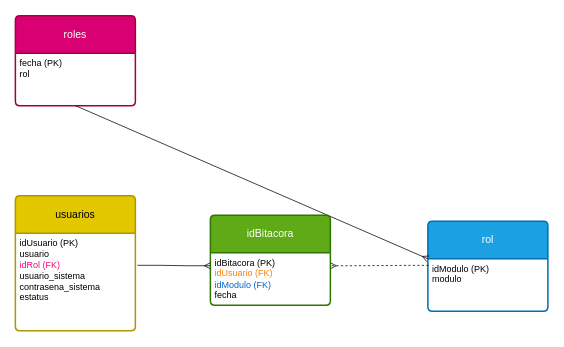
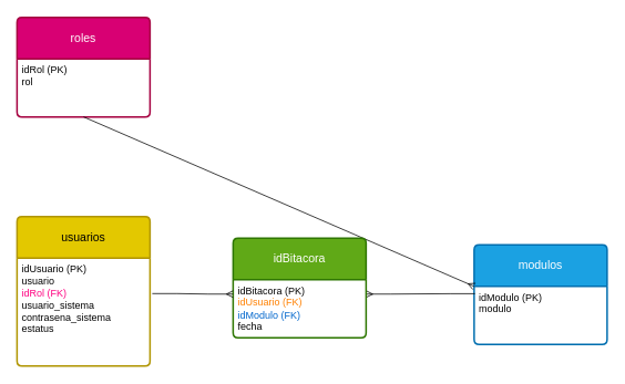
  <mxCell id="0" />
  <mxCell id="1" parent="0" />
  <mxCell id="2" value="roles" style="swimlane;childLayout=stackLayout;horizontal=1;startSize=50;horizontalStack=0;rounded=1;fontSize=14;fontStyle=0;strokeWidth=2;resizeParent=0;resizeLast=1;shadow=0;dashed=0;align=center;arcSize=4;whiteSpace=wrap;html=1;fillColor=#d80073;fontColor=#ffffff;strokeColor=#A50040;" parent="1" vertex="1"><mxGeometry x="20" y="20" width="160" height="120" as="geometry" /></mxCell>
- <mxCell id="3" value="&lt;div&gt;fecha (PK)&lt;/div&gt;&lt;div&gt;rol&lt;/div&gt;" style="align=left;strokeColor=none;fillColor=none;spacingLeft=4;fontSize=12;verticalAlign=top;resizable=0;rotatable=0;part=1;html=1;" parent="2" vertex="1"><mxGeometry y="50" width="160" height="70" as="geometry" /></mxCell>
+ <mxCell id="3" value="&lt;div&gt;idRol (PK)&lt;/div&gt;&lt;div&gt;rol&lt;/div&gt;" style="align=left;strokeColor=none;fillColor=none;spacingLeft=4;fontSize=12;verticalAlign=top;resizable=0;rotatable=0;part=1;html=1;" parent="2" vertex="1"><mxGeometry y="50" width="160" height="70" as="geometry" /></mxCell>
  <mxCell id="4" value="usuarios" style="swimlane;childLayout=stackLayout;horizontal=1;startSize=50;horizontalStack=0;rounded=1;fontSize=14;fontStyle=0;strokeWidth=2;resizeParent=0;resizeLast=1;shadow=0;dashed=0;align=center;arcSize=4;whiteSpace=wrap;html=1;fillColor=#e3c800;fontColor=#000000;strokeColor=#B09500;" parent="1" vertex="1"><mxGeometry x="20" y="260" width="160" height="180" as="geometry" /></mxCell>
  <mxCell id="5" value="&lt;div&gt;idUsuario (PK)&lt;/div&gt;&lt;div&gt;usuario&lt;/div&gt;&lt;div&gt;&lt;font color=&quot;#ff0080&quot;&gt;idRol (FK)&lt;/font&gt;&lt;/div&gt;&lt;div&gt;usuario_sistema&lt;/div&gt;&lt;div&gt;contrasena_sistema&lt;/div&gt;&lt;div&gt;estatus&lt;/div&gt;" style="align=left;strokeColor=none;fillColor=none;spacingLeft=4;fontSize=12;verticalAlign=top;resizable=0;rotatable=0;part=1;html=1;" parent="4" vertex="1"><mxGeometry y="50" width="160" height="130" as="geometry" /></mxCell>
- <mxCell id="6" value="rol" style="swimlane;childLayout=stackLayout;horizontal=1;startSize=50;horizontalStack=0;rounded=1;fontSize=14;fontStyle=0;strokeWidth=2;resizeParent=0;resizeLast=1;shadow=0;dashed=0;align=center;arcSize=4;whiteSpace=wrap;html=1;fillColor=#1ba1e2;strokeColor=#006EAF;fontColor=#ffffff;" parent="1" vertex="1"><mxGeometry x="570" y="294" width="160" height="120" as="geometry" /></mxCell>
+ <mxCell id="6" value="modulos" style="swimlane;childLayout=stackLayout;horizontal=1;startSize=50;horizontalStack=0;rounded=1;fontSize=14;fontStyle=0;strokeWidth=2;resizeParent=0;resizeLast=1;shadow=0;dashed=0;align=center;arcSize=4;whiteSpace=wrap;html=1;fillColor=#1ba1e2;strokeColor=#006EAF;fontColor=#ffffff;" parent="1" vertex="1"><mxGeometry x="570" y="294" width="160" height="120" as="geometry" /></mxCell>
  <mxCell id="7" value="idModulo (PK)&lt;div&gt;modulo&lt;/div&gt;&lt;div&gt;&lt;br&gt;&lt;/div&gt;" style="align=left;strokeColor=none;fillColor=none;spacingLeft=4;fontSize=12;verticalAlign=top;resizable=0;rotatable=0;part=1;html=1;" parent="6" vertex="1"><mxGeometry y="50" width="160" height="70" as="geometry" /></mxCell>
- <mxCell id="8" value="" style="edgeStyle=entityRelationEdgeStyle;fontSize=12;html=1;endArrow=ERmany;rounded=0;exitX=0.006;exitY=0.129;exitDx=0;exitDy=0;exitPerimeter=0;entryX=1;entryY=0.25;entryDx=0;entryDy=0;dashed=1;" parent="1" source="7" target="11" edge="1"><mxGeometry width="100" height="100" relative="1" as="geometry"><mxPoint x="80" y="480" as="sourcePoint" /><mxPoint x="300" y="260" as="targetPoint" /></mxGeometry></mxCell>
+ <mxCell id="8" value="" style="edgeStyle=entityRelationEdgeStyle;fontSize=12;html=1;endArrow=ERmany;rounded=0;exitX=0.006;exitY=0.129;exitDx=0;exitDy=0;exitPerimeter=0;entryX=1;entryY=0.25;entryDx=0;entryDy=0;" parent="1" source="7" target="11" edge="1"><mxGeometry width="100" height="100" relative="1" as="geometry"><mxPoint x="80" y="480" as="sourcePoint" /><mxPoint x="300" y="260" as="targetPoint" /></mxGeometry></mxCell>
  <mxCell id="9" value="" style="fontSize=12;html=1;endArrow=ERmany;rounded=0;exitX=0.5;exitY=1;exitDx=0;exitDy=0;" parent="1" source="3" target="7" edge="1"><mxGeometry width="100" height="100" relative="1" as="geometry"><mxPoint x="190" y="370" as="sourcePoint" /><mxPoint x="90" y="470" as="targetPoint" /></mxGeometry></mxCell>
  <mxCell id="10" value="idBitacora" style="swimlane;childLayout=stackLayout;horizontal=1;startSize=50;horizontalStack=0;rounded=1;fontSize=14;fontStyle=0;strokeWidth=2;resizeParent=0;resizeLast=1;shadow=0;dashed=0;align=center;arcSize=4;whiteSpace=wrap;html=1;fillColor=#60a917;fontColor=#ffffff;strokeColor=#2D7600;" parent="1" vertex="1"><mxGeometry x="280" y="286" width="160" height="120" as="geometry" /></mxCell>
  <mxCell id="11" value="idBitacora (PK)&lt;div&gt;&lt;font color=&quot;#ff8000&quot;&gt;idUsuario (FK)&lt;/font&gt;&lt;/div&gt;&lt;div&gt;&lt;font color=&quot;#0066cc&quot;&gt;idModulo (FK)&lt;/font&gt;&lt;/div&gt;&lt;div&gt;fecha&lt;/div&gt;" style="align=left;strokeColor=none;fillColor=none;spacingLeft=4;fontSize=12;verticalAlign=top;resizable=0;rotatable=0;part=1;html=1;" parent="10" vertex="1"><mxGeometry y="50" width="160" height="70" as="geometry" /></mxCell>
  <mxCell id="12" value="" style="edgeStyle=entityRelationEdgeStyle;fontSize=12;html=1;endArrow=ERmany;rounded=0;exitX=1.017;exitY=0.33;exitDx=0;exitDy=0;exitPerimeter=0;entryX=0;entryY=0.25;entryDx=0;entryDy=0;" parent="1" source="5" target="11" edge="1"><mxGeometry width="100" height="100" relative="1" as="geometry"><mxPoint x="310" y="420" as="sourcePoint" /><mxPoint x="410" y="320" as="targetPoint" /></mxGeometry></mxCell>
